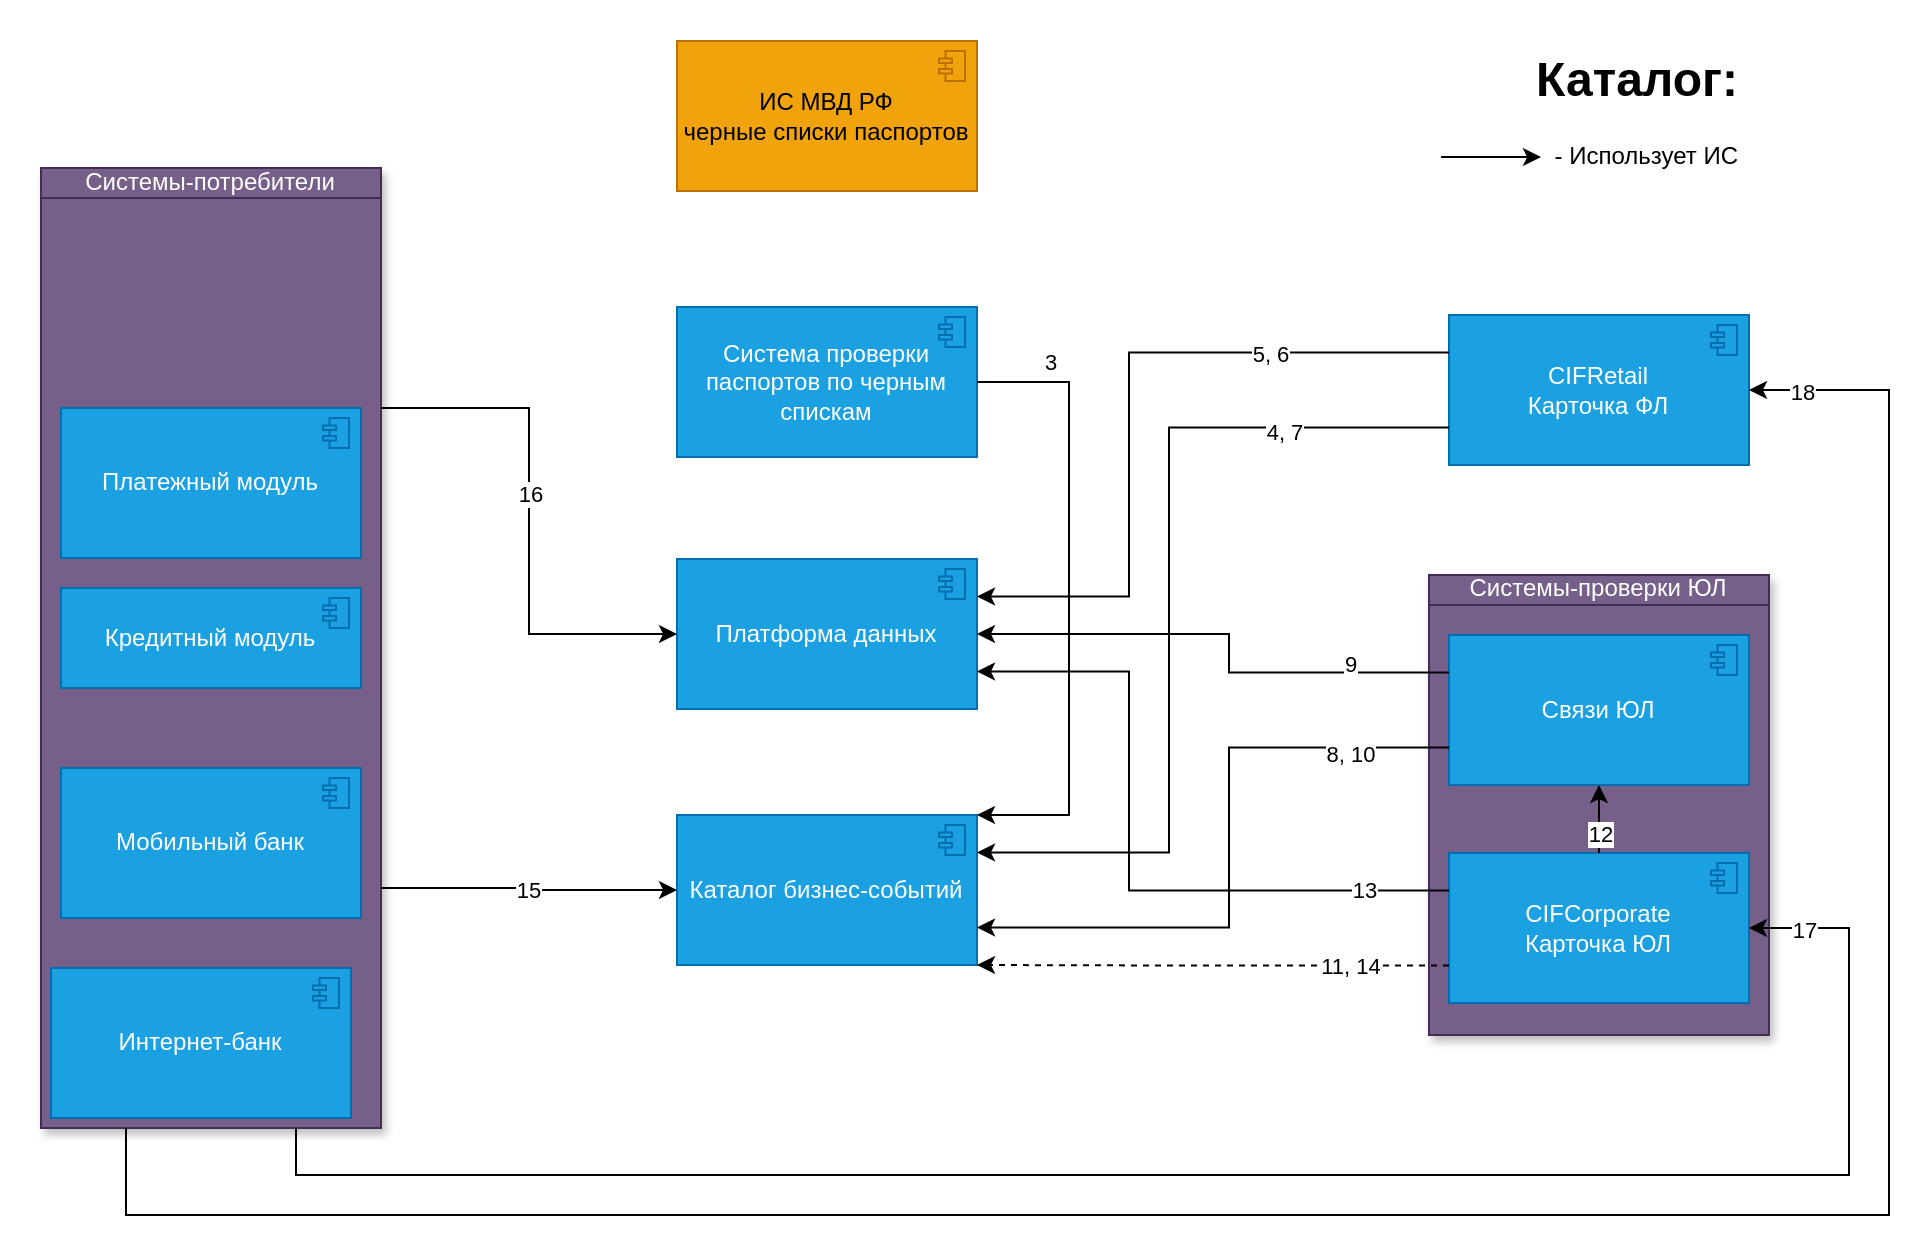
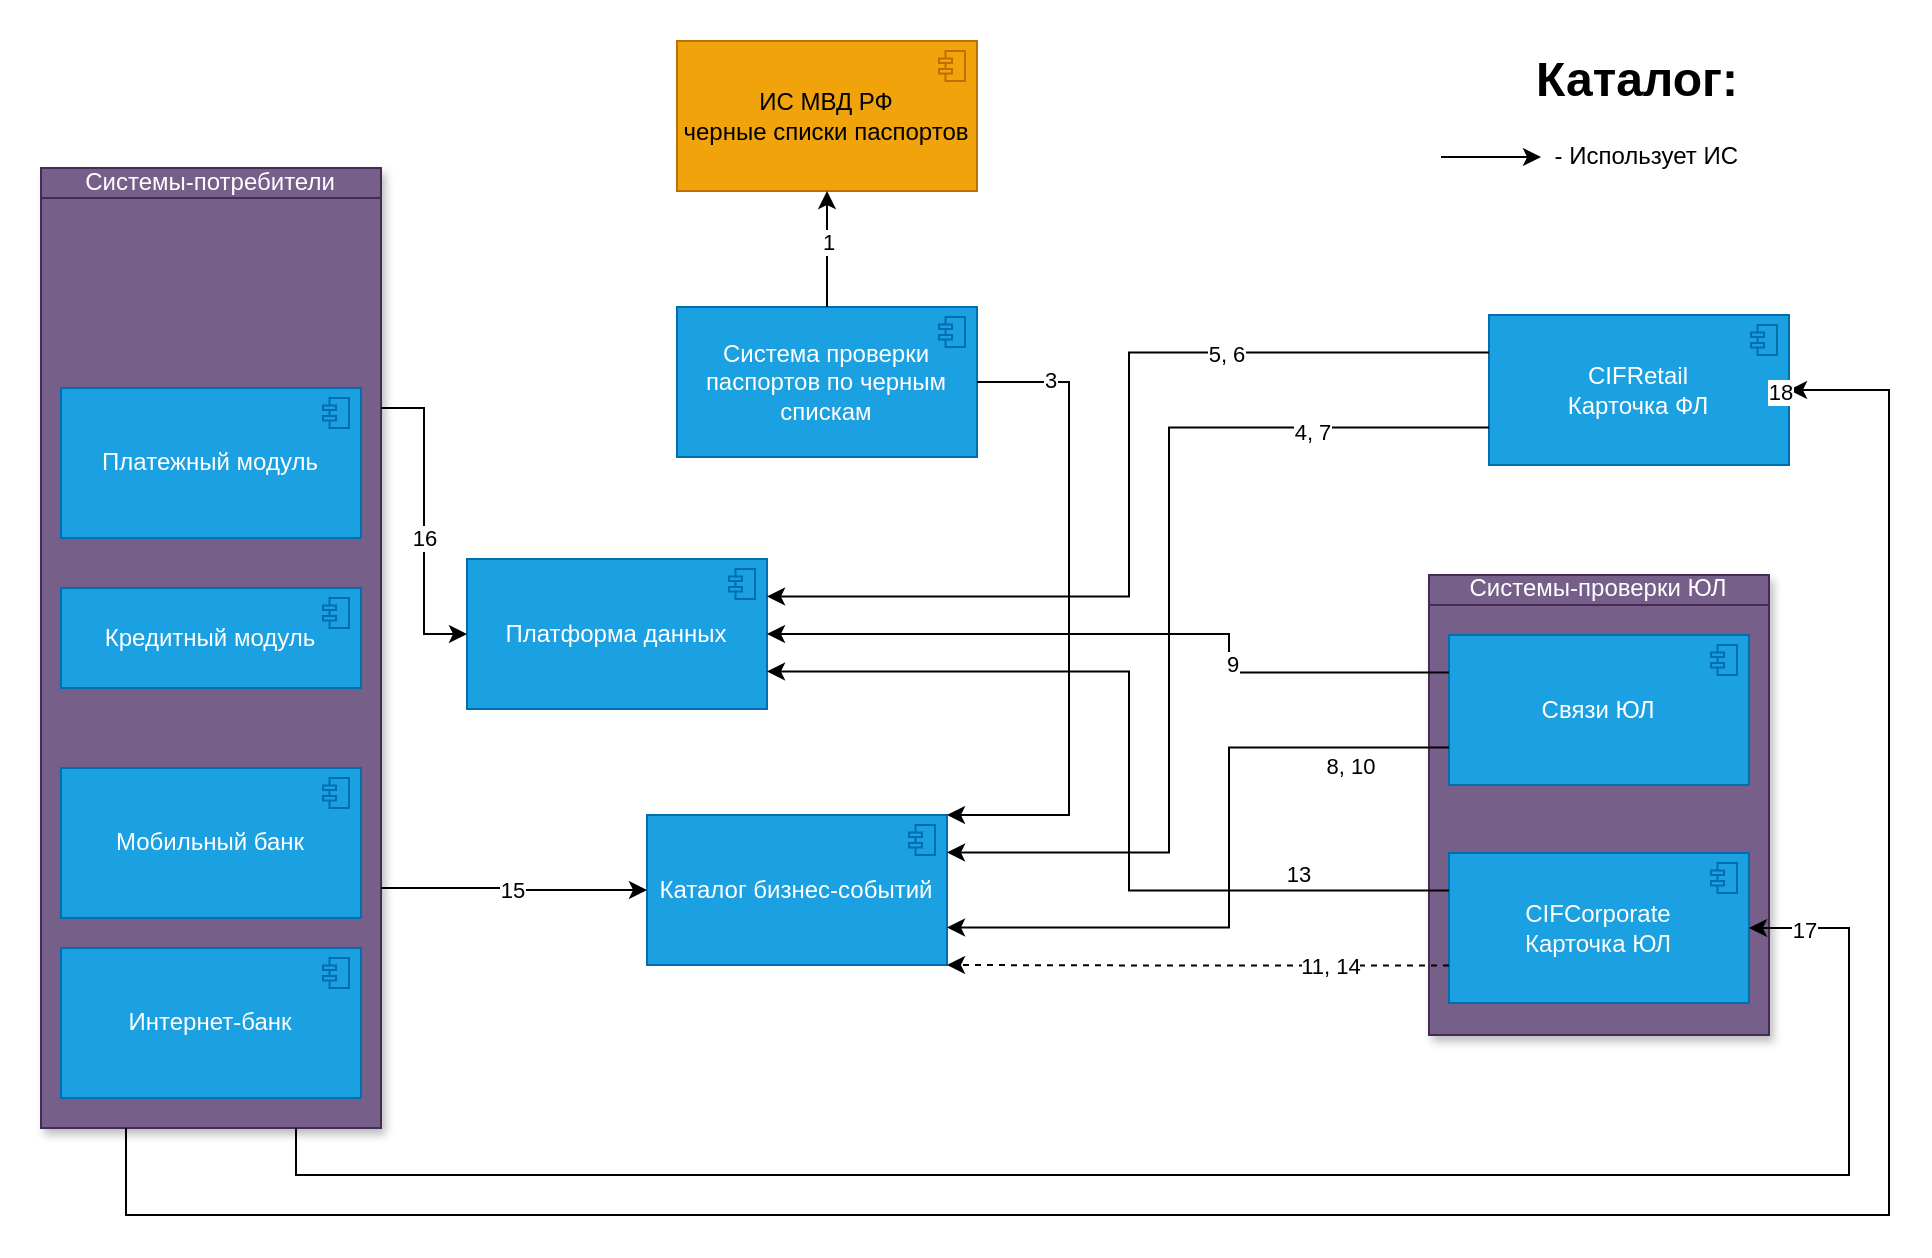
  <mxCell id="0" />
  <mxCell id="1" parent="0" />
  <mxCell id="2" value="Системы-проверки ЮЛ" style="html=1;outlineConnect=0;whiteSpace=wrap;fillColor=#76608a;shape=mxgraph.archimate3.businessObject;overflow=fill;shadow=1;fontColor=#ffffff;strokeColor=#432D57;" vertex="1" parent="1"><mxGeometry x="714" y="287" width="170" height="230" as="geometry" /></mxCell>
  <mxCell id="3" value="Система проверки паспортов по черным спискам" style="html=1;outlineConnect=0;whiteSpace=wrap;fillColor=#1ba1e2;shape=mxgraph.archimate3.application;appType=comp;archiType=square;fontColor=#ffffff;strokeColor=#006EAF;" vertex="1" parent="1"><mxGeometry x="338" y="153" width="150" height="75" as="geometry" /></mxCell>
  <mxCell id="4" value="ИС МВД РФ&lt;br&gt;черные списки паспортов" style="html=1;outlineConnect=0;whiteSpace=wrap;fillColor=#f0a30a;shape=mxgraph.archimate3.application;appType=comp;archiType=square;fontColor=#000000;strokeColor=#BD7000;" vertex="1" parent="1"><mxGeometry x="338" y="20" width="150" height="75" as="geometry" /></mxCell>
  <mxCell id="5" value="Связи ЮЛ" style="html=1;outlineConnect=0;whiteSpace=wrap;fillColor=#1ba1e2;shape=mxgraph.archimate3.application;appType=comp;archiType=square;fontColor=#ffffff;strokeColor=#006EAF;" vertex="1" parent="1"><mxGeometry x="724" y="317" width="150" height="75" as="geometry" /></mxCell>
- <mxCell id="6" value="CIFRetail&lt;br&gt;Карточка ФЛ" style="html=1;outlineConnect=0;whiteSpace=wrap;fillColor=#1ba1e2;shape=mxgraph.archimate3.application;appType=comp;archiType=square;fontColor=#ffffff;strokeColor=#006EAF;" vertex="1" parent="1"><mxGeometry x="724" y="157" width="150" height="75" as="geometry" /></mxCell>
+ <mxCell id="6" value="CIFRetail&lt;br&gt;Карточка ФЛ" style="html=1;outlineConnect=0;whiteSpace=wrap;fillColor=#1ba1e2;shape=mxgraph.archimate3.application;appType=comp;archiType=square;fontColor=#ffffff;strokeColor=#006EAF;" vertex="1" parent="1"><mxGeometry x="744" y="157" width="150" height="75" as="geometry" /></mxCell>
  <mxCell id="7" value="CIFCorporate&lt;br&gt;Карточка ЮЛ" style="html=1;outlineConnect=0;whiteSpace=wrap;fillColor=#1ba1e2;shape=mxgraph.archimate3.application;appType=comp;archiType=square;fontColor=#ffffff;strokeColor=#006EAF;" vertex="1" parent="1"><mxGeometry x="724" y="426" width="150" height="75" as="geometry" /></mxCell>
- <mxCell id="8" value="Каталог бизнес-событий" style="html=1;outlineConnect=0;whiteSpace=wrap;fillColor=#1ba1e2;shape=mxgraph.archimate3.application;appType=comp;archiType=square;fontColor=#ffffff;strokeColor=#006EAF;" vertex="1" parent="1"><mxGeometry x="338" y="407" width="150" height="75" as="geometry" /></mxCell>
- <mxCell id="9" value="Платформа данных" style="html=1;outlineConnect=0;whiteSpace=wrap;fillColor=#1ba1e2;shape=mxgraph.archimate3.application;appType=comp;archiType=square;fontColor=#ffffff;strokeColor=#006EAF;" vertex="1" parent="1"><mxGeometry x="338" y="279" width="150" height="75" as="geometry" /></mxCell>
+ <mxCell id="8" value="Каталог бизнес-событий" style="html=1;outlineConnect=0;whiteSpace=wrap;fillColor=#1ba1e2;shape=mxgraph.archimate3.application;appType=comp;archiType=square;fontColor=#ffffff;strokeColor=#006EAF;" vertex="1" parent="1"><mxGeometry x="323" y="407" width="150" height="75" as="geometry" /></mxCell>
+ <mxCell id="9" value="Платформа данных" style="html=1;outlineConnect=0;whiteSpace=wrap;fillColor=#1ba1e2;shape=mxgraph.archimate3.application;appType=comp;archiType=square;fontColor=#ffffff;strokeColor=#006EAF;" vertex="1" parent="1"><mxGeometry x="233" y="279" width="150" height="75" as="geometry" /></mxCell>
+ <mxCell id="10" value="" style="endArrow=classic;html=1;rounded=0;exitX=0.5;exitY=0;exitDx=0;exitDy=0;exitPerimeter=0;entryX=0.5;entryY=1;entryDx=0;entryDy=0;entryPerimeter=0;" edge="1" parent="1" source="3" target="4"><mxGeometry width="50" height="50" relative="1" as="geometry"><mxPoint x="494" y="163" as="sourcePoint" /><mxPoint x="544" y="113" as="targetPoint" /></mxGeometry></mxCell>
+ <mxCell id="11" value="1" style="edgeLabel;html=1;align=center;verticalAlign=middle;resizable=0;points=[];" vertex="1" connectable="0" parent="10"><mxGeometry x="-0.303" y="-2" relative="1" as="geometry"><mxPoint x="-2" y="-13" as="offset" /></mxGeometry></mxCell>
  <mxCell id="12" value="" style="endArrow=classic;html=1;rounded=0;exitX=0;exitY=0.25;exitDx=0;exitDy=0;exitPerimeter=0;entryX=1;entryY=0.25;entryDx=0;entryDy=0;entryPerimeter=0;edgeStyle=orthogonalEdgeStyle;" edge="1" parent="1" source="6" target="9"><mxGeometry width="50" height="50" relative="1" as="geometry"><mxPoint x="584" y="157" as="sourcePoint" /><mxPoint x="634" y="107" as="targetPoint" /><Array as="points"><mxPoint x="564" y="176" /><mxPoint x="564" y="298" /></Array></mxGeometry></mxCell>
  <mxCell id="13" value="5, 6" style="edgeLabel;html=1;align=center;verticalAlign=middle;resizable=0;points=[];" vertex="1" connectable="0" parent="12"><mxGeometry x="-0.323" relative="1" as="geometry"><mxPoint x="31" y="1" as="offset" /></mxGeometry></mxCell>
  <mxCell id="14" value="" style="endArrow=classic;html=1;rounded=0;exitX=0;exitY=0.25;exitDx=0;exitDy=0;exitPerimeter=0;entryX=1;entryY=0.5;entryDx=0;entryDy=0;entryPerimeter=0;edgeStyle=orthogonalEdgeStyle;" edge="1" parent="1" source="5" target="9"><mxGeometry width="50" height="50" relative="1" as="geometry"><mxPoint x="724" y="185" as="sourcePoint" /><mxPoint x="544" y="267" as="targetPoint" /><Array as="points"><mxPoint x="614" y="336" /><mxPoint x="614" y="317" /></Array></mxGeometry></mxCell>
  <mxCell id="15" value="9" style="edgeLabel;html=1;align=center;verticalAlign=middle;resizable=0;points=[];" vertex="1" connectable="0" parent="14"><mxGeometry x="0.12" relative="1" as="geometry"><mxPoint x="74" y="15" as="offset" /></mxGeometry></mxCell>
  <mxCell id="16" value="" style="endArrow=classic;html=1;rounded=0;exitX=1;exitY=0.5;exitDx=0;exitDy=0;exitPerimeter=0;entryX=1;entryY=0;entryDx=0;entryDy=0;entryPerimeter=0;edgeStyle=orthogonalEdgeStyle;" edge="1" parent="1" source="3" target="8"><mxGeometry width="50" height="50" relative="1" as="geometry"><mxPoint x="214" y="547" as="sourcePoint" /><mxPoint x="264" y="497" as="targetPoint" /><Array as="points"><mxPoint x="534" y="191" /><mxPoint x="534" y="407" /></Array></mxGeometry></mxCell>
  <mxCell id="17" value="3" style="edgeLabel;html=1;align=center;verticalAlign=middle;resizable=0;points=[];" vertex="1" connectable="0" parent="16"><mxGeometry x="0.131" y="-1" relative="1" as="geometry"><mxPoint x="-9" y="-138" as="offset" /></mxGeometry></mxCell>
  <mxCell id="18" value="" style="endArrow=classic;html=1;rounded=0;entryX=1;entryY=0.25;entryDx=0;entryDy=0;entryPerimeter=0;exitX=0;exitY=0.75;exitDx=0;exitDy=0;exitPerimeter=0;edgeStyle=orthogonalEdgeStyle;" edge="1" parent="1" source="6" target="8"><mxGeometry width="50" height="50" relative="1" as="geometry"><mxPoint x="404" y="477" as="sourcePoint" /><mxPoint x="454" y="427" as="targetPoint" /><Array as="points"><mxPoint x="584" y="213" /><mxPoint x="584" y="426" /></Array></mxGeometry></mxCell>
  <mxCell id="19" value="4, 7" style="edgeLabel;html=1;align=center;verticalAlign=middle;resizable=0;points=[];" vertex="1" connectable="0" parent="18"><mxGeometry x="-0.63" y="2" relative="1" as="geometry"><mxPoint as="offset" /></mxGeometry></mxCell>
  <mxCell id="20" value="" style="endArrow=classic;html=1;rounded=0;entryX=1;entryY=0.75;entryDx=0;entryDy=0;entryPerimeter=0;exitX=0;exitY=0.75;exitDx=0;exitDy=0;exitPerimeter=0;edgeStyle=orthogonalEdgeStyle;" edge="1" parent="1" source="5" target="8"><mxGeometry width="50" height="50" relative="1" as="geometry"><mxPoint x="762" y="222" as="sourcePoint" /><mxPoint x="461" y="507" as="targetPoint" /><Array as="points"><mxPoint x="614" y="373" /><mxPoint x="614" y="463" /></Array></mxGeometry></mxCell>
  <mxCell id="21" value="8, 10" style="edgeLabel;html=1;align=center;verticalAlign=middle;resizable=0;points=[];" vertex="1" connectable="0" parent="20"><mxGeometry x="-0.159" relative="1" as="geometry"><mxPoint x="60" y="-24" as="offset" /></mxGeometry></mxCell>
- <mxCell id="22" value="" style="endArrow=classic;html=1;rounded=0;exitX=0.5;exitY=0;exitDx=0;exitDy=0;exitPerimeter=0;entryX=0.5;entryY=1;entryDx=0;entryDy=0;entryPerimeter=0;" edge="1" parent="1" source="7" target="5"><mxGeometry width="50" height="50" relative="1" as="geometry"><mxPoint x="814" y="477" as="sourcePoint" /><mxPoint x="864" y="427" as="targetPoint" /></mxGeometry></mxCell>
- <mxCell id="23" value="12" style="edgeLabel;html=1;align=center;verticalAlign=middle;resizable=0;points=[];" vertex="1" connectable="0" parent="22"><mxGeometry x="-0.186" relative="1" as="geometry"><mxPoint y="4" as="offset" /></mxGeometry></mxCell>
  <mxCell id="24" value="" style="endArrow=classic;html=1;rounded=0;exitX=0;exitY=0.75;exitDx=0;exitDy=0;exitPerimeter=0;entryX=1;entryY=1;entryDx=0;entryDy=0;entryPerimeter=0;edgeStyle=orthogonalEdgeStyle;dashed=1;" edge="1" parent="1" source="7" target="8"><mxGeometry width="50" height="50" relative="1" as="geometry"><mxPoint x="464" y="737" as="sourcePoint" /><mxPoint x="514" y="687" as="targetPoint" /><Array as="points"><mxPoint x="606" y="483" /><mxPoint x="606" y="482" /></Array></mxGeometry></mxCell>
  <mxCell id="25" value="11, 14" style="edgeLabel;html=1;align=center;verticalAlign=middle;resizable=0;points=[];" vertex="1" connectable="0" parent="24"><mxGeometry x="0.24" relative="1" as="geometry"><mxPoint x="96" as="offset" /></mxGeometry></mxCell>
  <mxCell id="26" value="Системы-потребители" style="html=1;outlineConnect=0;whiteSpace=wrap;fillColor=#76608a;shape=mxgraph.archimate3.businessObject;overflow=fill;shadow=1;fontColor=#ffffff;strokeColor=#432D57;" vertex="1" parent="1"><mxGeometry x="20" y="83.5" width="170" height="480" as="geometry" /></mxCell>
- <mxCell id="27" value="Платежный модуль" style="html=1;outlineConnect=0;whiteSpace=wrap;fillColor=#1ba1e2;shape=mxgraph.archimate3.application;appType=comp;archiType=square;fontColor=#ffffff;strokeColor=#006EAF;" vertex="1" parent="1"><mxGeometry x="30" y="203.5" width="150" height="75" as="geometry" /></mxCell>
+ <mxCell id="27" value="Платежный модуль" style="html=1;outlineConnect=0;whiteSpace=wrap;fillColor=#1ba1e2;shape=mxgraph.archimate3.application;appType=comp;archiType=square;fontColor=#ffffff;strokeColor=#006EAF;" vertex="1" parent="1"><mxGeometry x="30" y="193.5" width="150" height="75" as="geometry" /></mxCell>
  <mxCell id="28" value="Кредитный модуль" style="html=1;outlineConnect=0;whiteSpace=wrap;fillColor=#1ba1e2;shape=mxgraph.archimate3.application;appType=comp;archiType=square;fontColor=#ffffff;strokeColor=#006EAF;" vertex="1" parent="1"><mxGeometry x="30" y="293.5" width="150" height="50" as="geometry" /></mxCell>
  <mxCell id="29" value="Мобильный банк" style="html=1;outlineConnect=0;whiteSpace=wrap;fillColor=#1ba1e2;shape=mxgraph.archimate3.application;appType=comp;archiType=square;fontColor=#ffffff;strokeColor=#006EAF;" vertex="1" parent="1"><mxGeometry x="30" y="383.5" width="150" height="75" as="geometry" /></mxCell>
- <mxCell id="30" value="Интернет-банк" style="html=1;outlineConnect=0;whiteSpace=wrap;fillColor=#1ba1e2;shape=mxgraph.archimate3.application;appType=comp;archiType=square;fontColor=#ffffff;strokeColor=#006EAF;" vertex="1" parent="1"><mxGeometry x="25" y="483.5" width="150" height="75" as="geometry" /></mxCell>
+ <mxCell id="30" value="Интернет-банк" style="html=1;outlineConnect=0;whiteSpace=wrap;fillColor=#1ba1e2;shape=mxgraph.archimate3.application;appType=comp;archiType=square;fontColor=#ffffff;strokeColor=#006EAF;" vertex="1" parent="1"><mxGeometry x="30" y="473.5" width="150" height="75" as="geometry" /></mxCell>
  <mxCell id="31" value="" style="endArrow=classic;html=1;rounded=0;exitX=1;exitY=0.75;exitDx=0;exitDy=0;exitPerimeter=0;entryX=0;entryY=0.5;entryDx=0;entryDy=0;entryPerimeter=0;edgeStyle=orthogonalEdgeStyle;" edge="1" parent="1" source="26" target="8"><mxGeometry width="50" height="50" relative="1" as="geometry"><mxPoint x="162" y="182" as="sourcePoint" /><mxPoint x="274" y="545" as="targetPoint" /></mxGeometry></mxCell>
  <mxCell id="32" value="15" style="edgeLabel;html=1;align=center;verticalAlign=middle;resizable=0;points=[];" vertex="1" connectable="0" parent="31"><mxGeometry x="-0.026" y="-1" relative="1" as="geometry"><mxPoint as="offset" /></mxGeometry></mxCell>
  <mxCell id="33" value="" style="endArrow=classic;html=1;rounded=0;exitX=1;exitY=0.25;exitDx=0;exitDy=0;exitPerimeter=0;entryX=0;entryY=0.5;entryDx=0;entryDy=0;entryPerimeter=0;edgeStyle=orthogonalEdgeStyle;" edge="1" parent="1" source="26" target="9"><mxGeometry width="50" height="50" relative="1" as="geometry"><mxPoint x="24" y="327" as="sourcePoint" /><mxPoint y="277" as="targetPoint" x="74" /></mxGeometry></mxCell>
  <mxCell id="34" value="16" style="edgeLabel;html=1;align=center;verticalAlign=middle;resizable=0;points=[];" vertex="1" connectable="0" parent="33"><mxGeometry x="-0.411" y="1" relative="1" as="geometry"><mxPoint x="-1" y="40" as="offset" /></mxGeometry></mxCell>
  <mxCell id="35" value="" style="endArrow=classic;html=1;rounded=0;exitX=0.75;exitY=1;exitDx=0;exitDy=0;exitPerimeter=0;entryX=1;entryY=0.5;entryDx=0;entryDy=0;entryPerimeter=0;edgeStyle=orthogonalEdgeStyle;" edge="1" parent="1" source="26" target="7"><mxGeometry width="50" height="50" relative="1" as="geometry"><mxPoint x="-126" y="667" as="sourcePoint" /><mxPoint x="-76" y="617" as="targetPoint" /><Array as="points"><mxPoint x="148" y="587" /><mxPoint x="924" y="587" /><mxPoint x="924" y="464" /></Array></mxGeometry></mxCell>
  <mxCell id="36" value="17" style="edgeLabel;html=1;align=center;verticalAlign=middle;resizable=0;points=[];" vertex="1" connectable="0" parent="35"><mxGeometry x="0.116" y="-2" relative="1" as="geometry"><mxPoint x="234" y="-125" as="offset" /></mxGeometry></mxCell>
  <mxCell id="37" value="" style="endArrow=classic;html=1;rounded=0;exitX=0.25;exitY=1;exitDx=0;exitDy=0;exitPerimeter=0;entryX=1;entryY=0.5;entryDx=0;entryDy=0;entryPerimeter=0;edgeStyle=orthogonalEdgeStyle;" edge="1" parent="1" source="26" target="6"><mxGeometry width="50" height="50" relative="1" as="geometry"><mxPoint x="-136" y="527" as="sourcePoint" /><mxPoint x="734" y="365" as="targetPoint" /><Array as="points"><mxPoint x="63" y="607" /><mxPoint x="944" y="607" /><mxPoint x="944" y="194" /></Array></mxGeometry></mxCell>
  <mxCell id="38" value="18" style="edgeLabel;html=1;align=center;verticalAlign=middle;resizable=0;points=[];" vertex="1" connectable="0" parent="37"><mxGeometry x="0.116" y="-2" relative="1" as="geometry"><mxPoint x="96" y="-414" as="offset" /></mxGeometry></mxCell>
  <mxCell id="39" value="&lt;h1 style=&quot;text-align: left;&quot;&gt;Каталог:&lt;/h1&gt;&lt;p style=&quot;&quot;&gt;&amp;nbsp;- Использует ИС&lt;/p&gt;" style="text;html=1;strokeColor=none;fillColor=none;spacing=5;spacingTop=-20;whiteSpace=wrap;overflow=hidden;rounded=0;align=right;" vertex="1" parent="1"><mxGeometry x="707" y="20" width="167" height="86.5" as="geometry" /></mxCell>
  <mxCell id="40" value="" style="endArrow=classic;html=1;rounded=0;" edge="1" parent="1"><mxGeometry width="50" height="50" relative="1" as="geometry"><mxPoint x="720" y="78.05" as="sourcePoint" /><mxPoint x="770" y="78.05" as="targetPoint" /></mxGeometry></mxCell>
  <mxCell id="41" value="" style="endArrow=classic;html=1;rounded=0;exitX=0;exitY=0.25;exitDx=0;exitDy=0;exitPerimeter=0;edgeStyle=orthogonalEdgeStyle;entryX=1;entryY=0.75;entryDx=0;entryDy=0;entryPerimeter=0;" edge="1" parent="1" source="7" target="9"><mxGeometry width="50" height="50" relative="1" as="geometry"><mxPoint x="574" y="567" as="sourcePoint" /><mxPoint x="624" y="517" as="targetPoint" /><Array as="points"><mxPoint x="564" y="445" /><mxPoint x="564" y="335" /></Array></mxGeometry></mxCell>
  <mxCell id="42" value="13" style="edgeLabel;html=1;align=center;verticalAlign=middle;resizable=0;points=[];" vertex="1" connectable="0" parent="41"><mxGeometry x="-0.257" y="1" relative="1" as="geometry"><mxPoint x="85" y="-1" as="offset" /></mxGeometry></mxCell>
